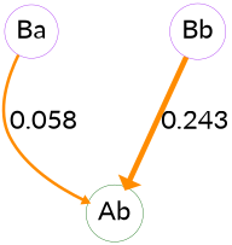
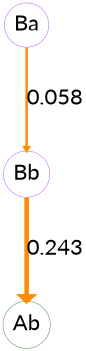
  digraph {
    fixedsize=false
    nodesep=3
    ranksep=3
    node [color=purple fontcolor=black fontname=Lato fontsize=60 shape=circle]
    edge [color=darkorange fontname=Lato fontsize=60 weight=1]
    Ba
    Bb
    Ab [color=darkgreen]
-   Ba -> Ab [arrowsize=1.058 label=0.058 penwidth=6.74]
+   Ba -> Bb [arrowsize=1.058 label=0.058 penwidth=6.74]
    Bb -> Ab [arrowsize=1.2429999999999999 label=0.243 penwidth=12.29]
  }
